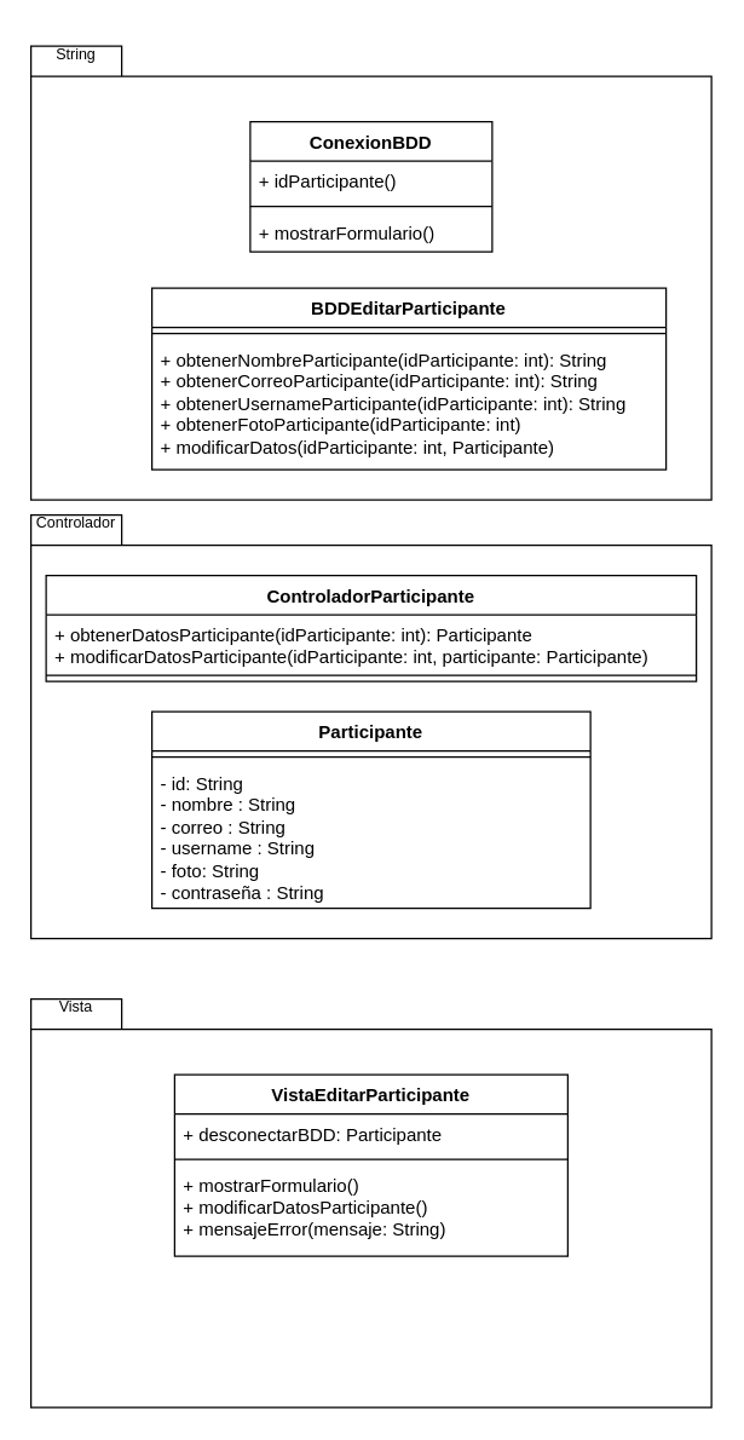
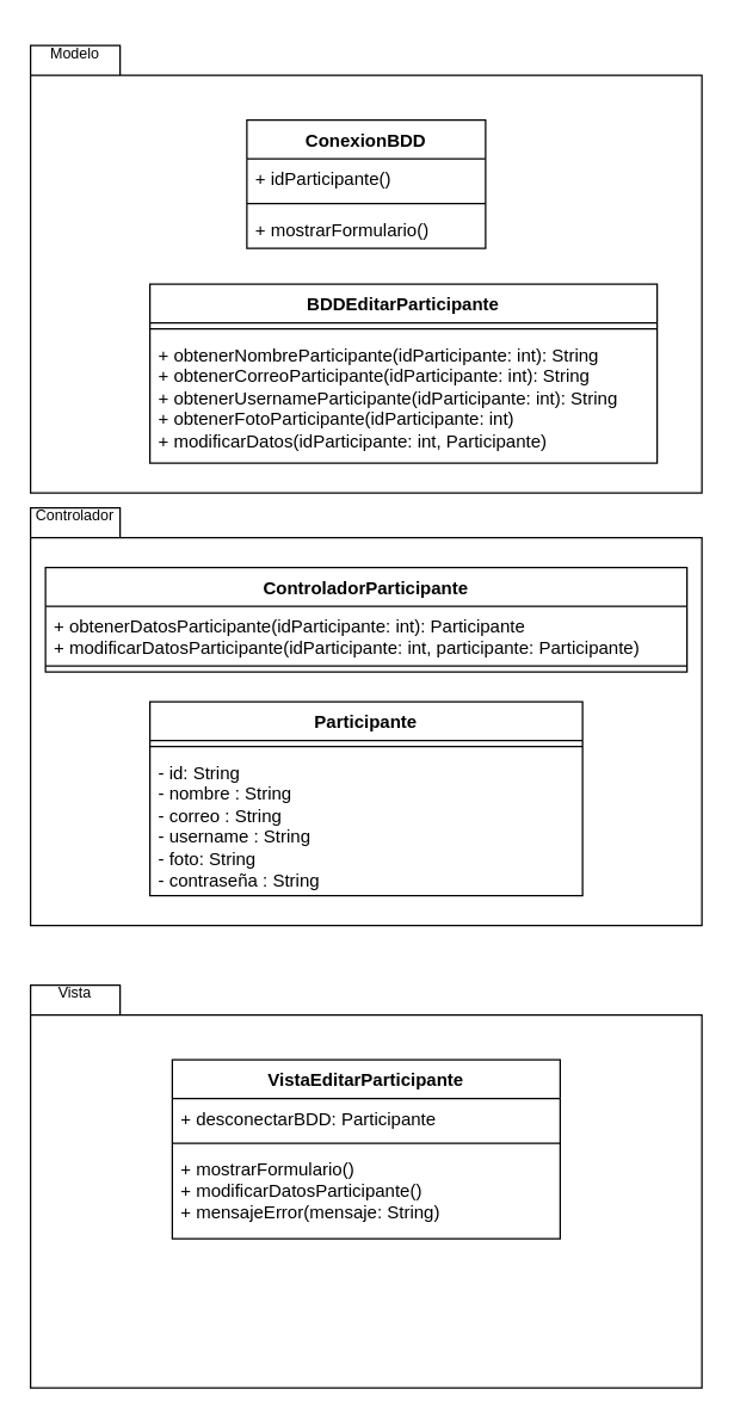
  <mxCell id="0" />
  <mxCell id="1" parent="0" />
  <mxCell id="2" value="" style="shape=folder;fontStyle=1;spacingTop=10;tabWidth=60;tabHeight=20;tabPosition=left;html=1;whiteSpace=wrap;" vertex="1" parent="1"><mxGeometry x="20" y="30" width="450" height="300" as="geometry" /></mxCell>
  <mxCell id="3" value="ConexionBDD" style="swimlane;fontStyle=1;align=center;verticalAlign=top;childLayout=stackLayout;horizontal=1;startSize=26;horizontalStack=0;resizeParent=1;resizeParentMax=0;resizeLast=0;collapsible=1;marginBottom=0;whiteSpace=wrap;html=1;" vertex="1" parent="1"><mxGeometry x="165" y="80" width="160" height="86" as="geometry" /></mxCell>
  <mxCell id="4" value="+ idParticipante()" style="text;strokeColor=none;fillColor=none;align=left;verticalAlign=top;spacingLeft=4;spacingRight=4;overflow=hidden;rotatable=0;points=[[0,0.5],[1,0.5]];portConstraint=eastwest;whiteSpace=wrap;html=1;" vertex="1" parent="3"><mxGeometry y="26" width="160" height="26" as="geometry" /></mxCell>
  <mxCell id="5" value="" style="line;strokeWidth=1;fillColor=none;align=left;verticalAlign=middle;spacingTop=-1;spacingLeft=3;spacingRight=3;rotatable=0;labelPosition=right;points=[];portConstraint=eastwest;strokeColor=inherit;" vertex="1" parent="3"><mxGeometry y="52" width="160" height="8" as="geometry" /></mxCell>
  <mxCell id="6" value="+ mostrarFormulario()" style="text;strokeColor=none;fillColor=none;align=left;verticalAlign=top;spacingLeft=4;spacingRight=4;overflow=hidden;rotatable=0;points=[[0,0.5],[1,0.5]];portConstraint=eastwest;whiteSpace=wrap;html=1;" vertex="1" parent="3"><mxGeometry y="60" width="160" height="26" as="geometry" /></mxCell>
  <mxCell id="7" value="BDDEditarParticipante" style="swimlane;fontStyle=1;align=center;verticalAlign=top;childLayout=stackLayout;horizontal=1;startSize=26;horizontalStack=0;resizeParent=1;resizeParentMax=0;resizeLast=0;collapsible=1;marginBottom=0;whiteSpace=wrap;html=1;" vertex="1" parent="1"><mxGeometry x="100" y="190" width="340" height="120" as="geometry" /></mxCell>
  <mxCell id="8" value="" style="line;strokeWidth=1;fillColor=none;align=left;verticalAlign=middle;spacingTop=-1;spacingLeft=3;spacingRight=3;rotatable=0;labelPosition=right;points=[];portConstraint=eastwest;strokeColor=inherit;" vertex="1" parent="7"><mxGeometry y="26" width="340" height="8" as="geometry" /></mxCell>
  <mxCell id="9" value="+ obtenerNombreParticipante(idParticipante: int): String&lt;br&gt;+ obtenerCorreoParticipante(idParticipante: int): String&lt;br style=&quot;border-color: var(--border-color);&quot;&gt;+ obtenerUsernameParticipante(idParticipante: int): String&lt;br style=&quot;border-color: var(--border-color);&quot;&gt;+ obtenerFotoParticipante(idParticipante: int)&lt;br style=&quot;border-color: var(--border-color);&quot;&gt;+ modificarDatos(idParticipante: int, Participante)" style="text;strokeColor=none;fillColor=none;align=left;verticalAlign=top;spacingLeft=4;spacingRight=4;overflow=hidden;rotatable=0;points=[[0,0.5],[1,0.5]];portConstraint=eastwest;whiteSpace=wrap;html=1;" vertex="1" parent="7"><mxGeometry y="34" width="340" height="86" as="geometry" /></mxCell>
  <mxCell id="10" value="" style="shape=folder;fontStyle=1;spacingTop=10;tabWidth=60;tabHeight=20;tabPosition=left;html=1;whiteSpace=wrap;" vertex="1" parent="1"><mxGeometry x="20" y="340" width="450" height="280" as="geometry" /></mxCell>
  <mxCell id="11" value="&lt;font style=&quot;font-size: 10px;&quot;&gt;Controlador&lt;/font&gt;" style="text;html=1;strokeColor=none;fillColor=none;align=center;verticalAlign=middle;whiteSpace=wrap;rounded=0;" vertex="1" parent="1"><mxGeometry x="20" y="330" width="60" height="30" as="geometry" /></mxCell>
  <mxCell id="12" value="ControladorParticipante" style="swimlane;fontStyle=1;align=center;verticalAlign=top;childLayout=stackLayout;horizontal=1;startSize=26;horizontalStack=0;resizeParent=1;resizeParentMax=0;resizeLast=0;collapsible=1;marginBottom=0;whiteSpace=wrap;html=1;" vertex="1" parent="1"><mxGeometry x="30" y="380" width="430" height="70" as="geometry" /></mxCell>
  <mxCell id="13" value="+ obtenerDatosParticipante(idParticipante: int): Participante&lt;br&gt;+ modificarDatosParticipante(idParticipante: int, participante: Participante)" style="text;strokeColor=none;fillColor=none;align=left;verticalAlign=top;spacingLeft=4;spacingRight=4;overflow=hidden;rotatable=0;points=[[0,0.5],[1,0.5]];portConstraint=eastwest;whiteSpace=wrap;html=1;" vertex="1" parent="12"><mxGeometry y="26" width="430" height="36" as="geometry" /></mxCell>
  <mxCell id="14" value="" style="line;strokeWidth=1;fillColor=none;align=left;verticalAlign=middle;spacingTop=-1;spacingLeft=3;spacingRight=3;rotatable=0;labelPosition=right;points=[];portConstraint=eastwest;strokeColor=inherit;" vertex="1" parent="12"><mxGeometry y="62" width="430" height="8" as="geometry" /></mxCell>
  <mxCell id="15" value="" style="shape=folder;fontStyle=1;spacingTop=10;tabWidth=60;tabHeight=20;tabPosition=left;html=1;whiteSpace=wrap;" vertex="1" parent="1"><mxGeometry x="20" y="660" width="450" height="270" as="geometry" /></mxCell>
  <mxCell id="16" value="&lt;font style=&quot;font-size: 10px;&quot;&gt;Vista&lt;/font&gt;" style="text;html=1;strokeColor=none;fillColor=none;align=center;verticalAlign=middle;whiteSpace=wrap;rounded=0;" vertex="1" parent="1"><mxGeometry x="20" y="650" width="60" height="30" as="geometry" /></mxCell>
- <mxCell id="17" value="&lt;font style=&quot;font-size: 10px;&quot;&gt;String&lt;/font&gt;" style="text;html=1;strokeColor=none;fillColor=none;align=center;verticalAlign=middle;whiteSpace=wrap;rounded=0;" vertex="1" parent="1"><mxGeometry x="20" y="20" width="60" height="30" as="geometry" /></mxCell>
+ <mxCell id="17" value="&lt;font style=&quot;font-size: 10px;&quot;&gt;Modelo&lt;/font&gt;" style="text;html=1;strokeColor=none;fillColor=none;align=center;verticalAlign=middle;whiteSpace=wrap;rounded=0;" vertex="1" parent="1"><mxGeometry x="20" y="20" width="60" height="30" as="geometry" /></mxCell>
  <mxCell id="18" value="Participante" style="swimlane;fontStyle=1;align=center;verticalAlign=top;childLayout=stackLayout;horizontal=1;startSize=26;horizontalStack=0;resizeParent=1;resizeParentMax=0;resizeLast=0;collapsible=1;marginBottom=0;whiteSpace=wrap;html=1;" vertex="1" parent="1"><mxGeometry x="100" y="470" width="290" height="130" as="geometry" /></mxCell>
  <mxCell id="19" value="" style="line;strokeWidth=1;fillColor=none;align=left;verticalAlign=middle;spacingTop=-1;spacingLeft=3;spacingRight=3;rotatable=0;labelPosition=right;points=[];portConstraint=eastwest;strokeColor=inherit;" vertex="1" parent="18"><mxGeometry y="26" width="290" height="8" as="geometry" /></mxCell>
  <mxCell id="20" value="- id: String&lt;br&gt;- nombre : String&lt;br&gt;- correo : String&lt;br&gt;- username : String&amp;nbsp;&lt;br&gt;- foto: String&lt;br&gt;- contraseña : String" style="text;strokeColor=none;fillColor=none;align=left;verticalAlign=top;spacingLeft=4;spacingRight=4;overflow=hidden;rotatable=0;points=[[0,0.5],[1,0.5]];portConstraint=eastwest;whiteSpace=wrap;html=1;" vertex="1" parent="18"><mxGeometry y="34" width="290" height="96" as="geometry" /></mxCell>
  <mxCell id="21" value="VistaEditarParticipante" style="swimlane;fontStyle=1;align=center;verticalAlign=top;childLayout=stackLayout;horizontal=1;startSize=26;horizontalStack=0;resizeParent=1;resizeParentMax=0;resizeLast=0;collapsible=1;marginBottom=0;whiteSpace=wrap;html=1;" vertex="1" parent="1"><mxGeometry x="115" y="710" width="260" height="120" as="geometry" /></mxCell>
  <mxCell id="22" value="+ desconectarBDD: Participante" style="text;strokeColor=none;fillColor=none;align=left;verticalAlign=top;spacingLeft=4;spacingRight=4;overflow=hidden;rotatable=0;points=[[0,0.5],[1,0.5]];portConstraint=eastwest;whiteSpace=wrap;html=1;" vertex="1" parent="21"><mxGeometry y="26" width="260" height="26" as="geometry" /></mxCell>
  <mxCell id="23" value="" style="line;strokeWidth=1;fillColor=none;align=left;verticalAlign=middle;spacingTop=-1;spacingLeft=3;spacingRight=3;rotatable=0;labelPosition=right;points=[];portConstraint=eastwest;strokeColor=inherit;" vertex="1" parent="21"><mxGeometry y="52" width="260" height="8" as="geometry" /></mxCell>
  <mxCell id="24" value="+ mostrarFormulario()&lt;br&gt;+ modificarDatosParticipante()&lt;br&gt;+ mensajeError(mensaje: String)" style="text;strokeColor=none;fillColor=none;align=left;verticalAlign=top;spacingLeft=4;spacingRight=4;overflow=hidden;rotatable=0;points=[[0,0.5],[1,0.5]];portConstraint=eastwest;whiteSpace=wrap;html=1;" vertex="1" parent="21"><mxGeometry y="60" width="260" height="60" as="geometry" /></mxCell>
